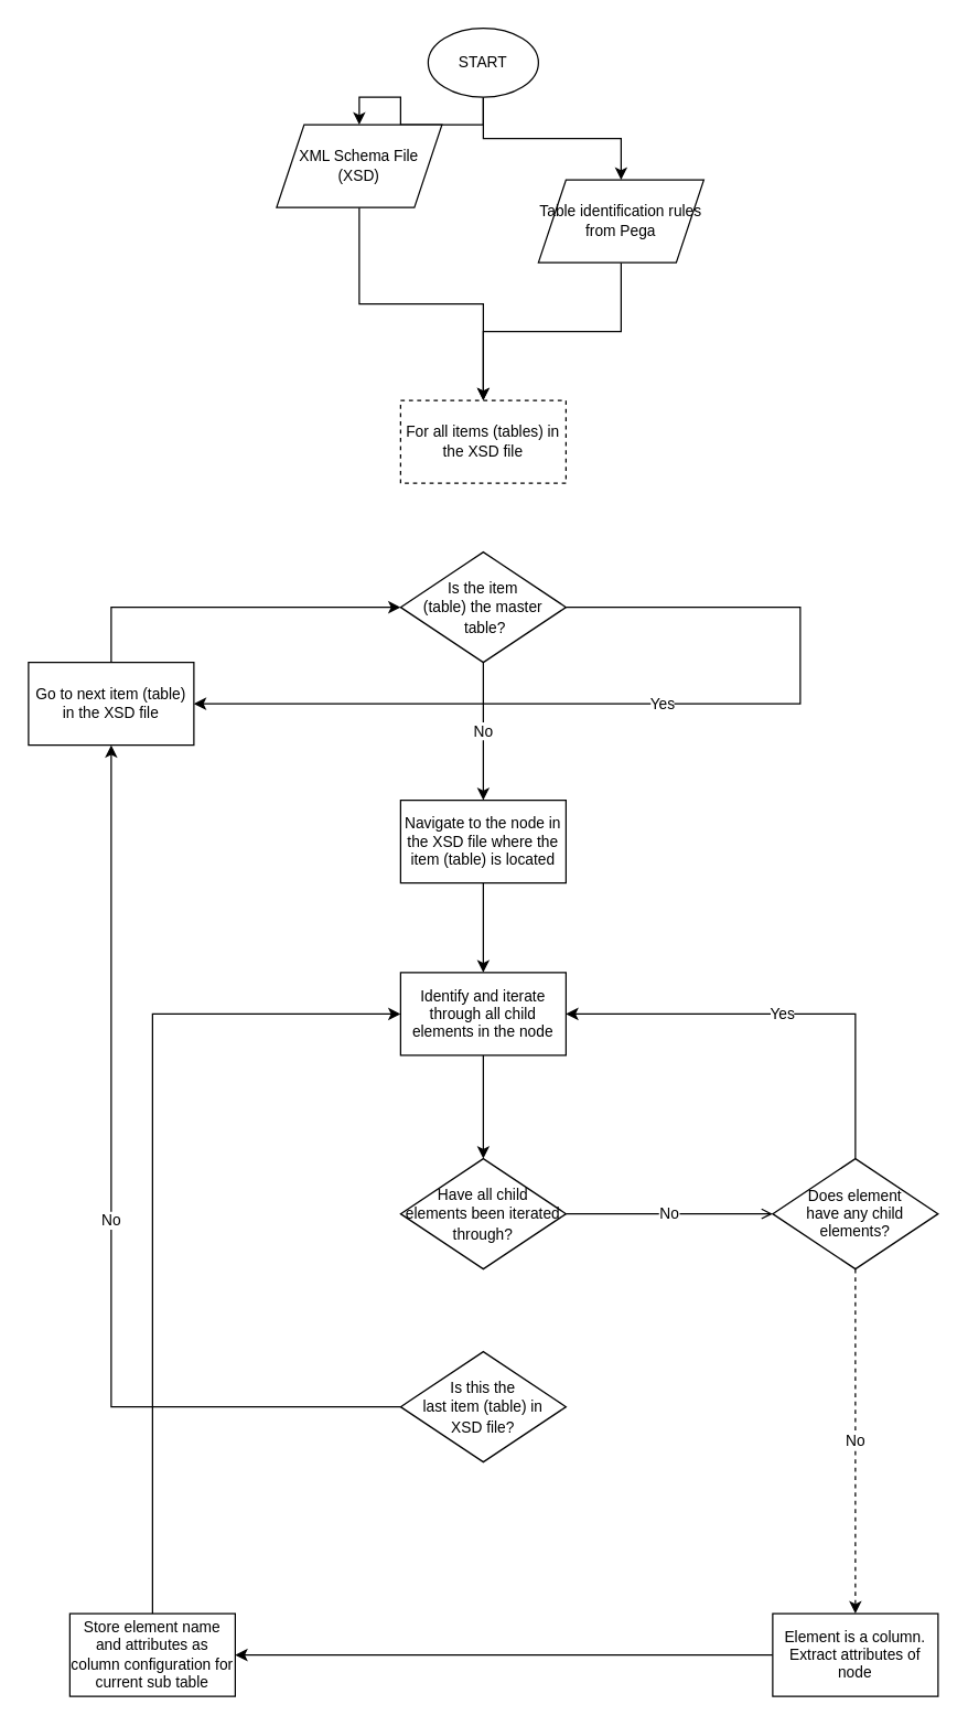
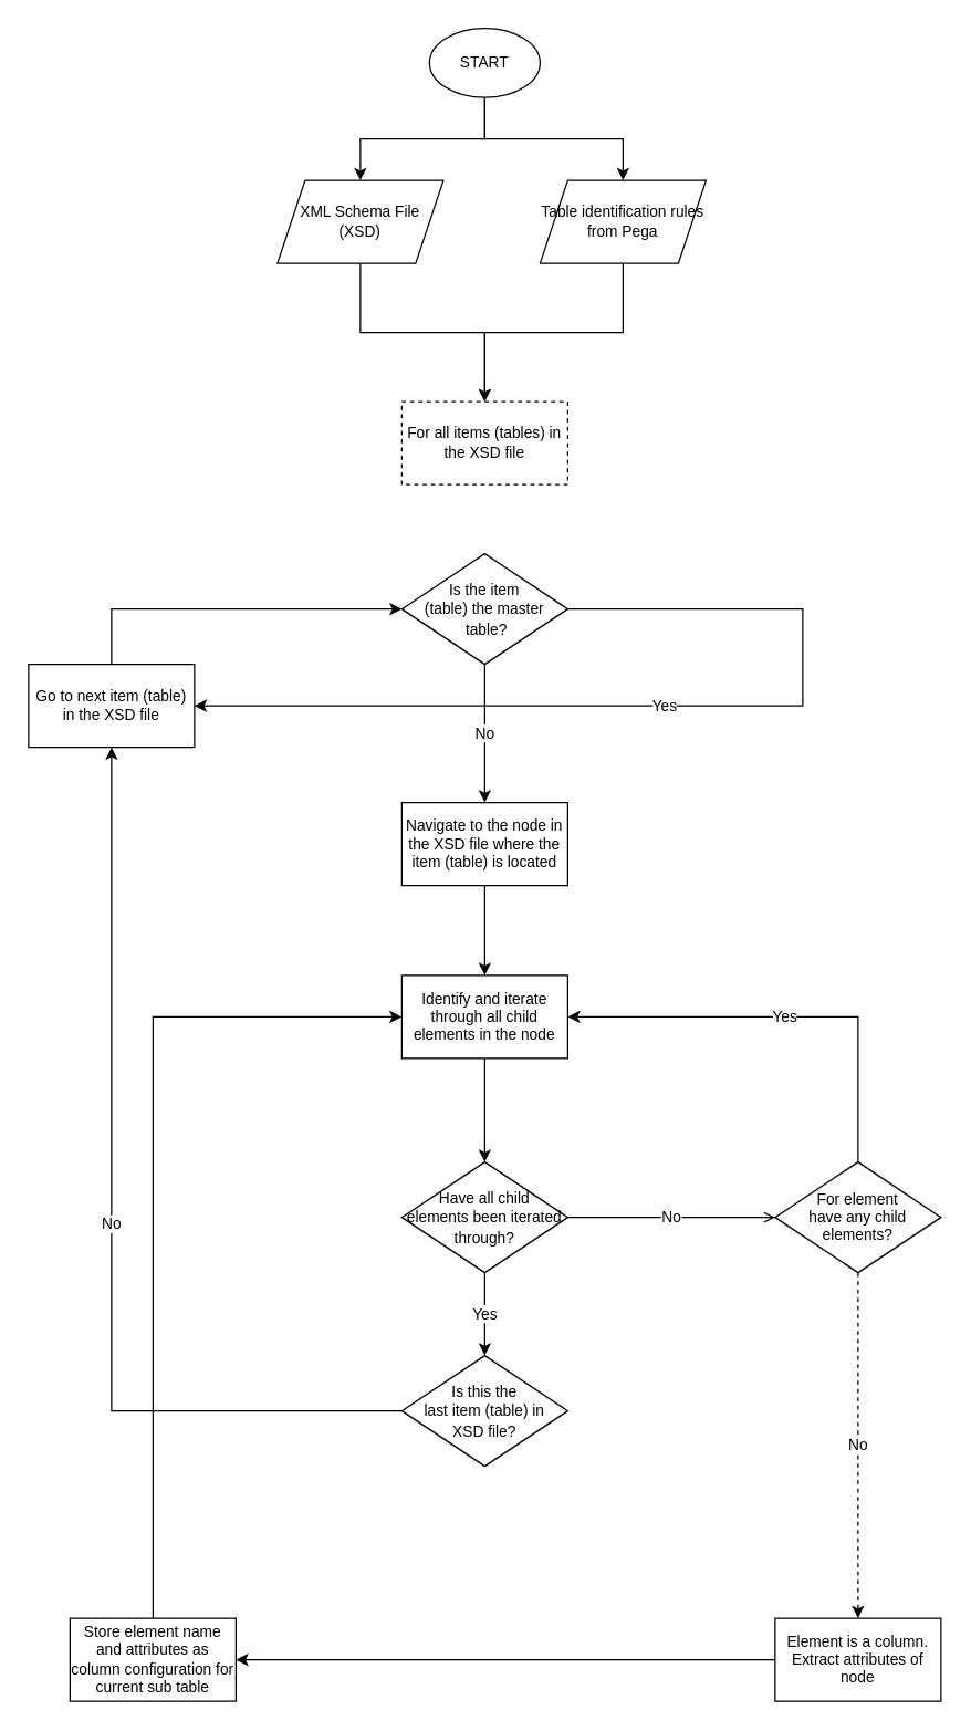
  <mxCell id="0" />
  <mxCell id="1" parent="0" />
  <mxCell id="2" style="edgeStyle=orthogonalEdgeStyle;rounded=0;orthogonalLoop=1;jettySize=auto;html=1;fontSize=11;" parent="1" source="4" target="6" edge="1"><mxGeometry relative="1" as="geometry" /></mxCell>
  <mxCell id="3" style="edgeStyle=orthogonalEdgeStyle;rounded=0;orthogonalLoop=1;jettySize=auto;html=1;fontSize=11;" parent="1" source="4" target="8" edge="1"><mxGeometry relative="1" as="geometry" /></mxCell>
  <mxCell id="4" value="START" style="ellipse;whiteSpace=wrap;html=1;fontSize=11;" parent="1" vertex="1"><mxGeometry x="310" y="20" width="80" height="50" as="geometry" /></mxCell>
  <mxCell id="5" style="edgeStyle=orthogonalEdgeStyle;rounded=0;orthogonalLoop=1;jettySize=auto;html=1;fontSize=11;" parent="1" source="6" target="9" edge="1"><mxGeometry relative="1" as="geometry" /></mxCell>
- <mxCell id="6" value="XML Schema File&lt;br style=&quot;font-size: 11px;&quot;&gt;(XSD)" style="shape=parallelogram;perimeter=parallelogramPerimeter;whiteSpace=wrap;html=1;fixedSize=1;fontSize=11;" parent="1" vertex="1"><mxGeometry x="200" y="90" width="120" height="60" as="geometry" /></mxCell>
+ <mxCell id="6" value="XML Schema File&lt;br style=&quot;font-size: 11px;&quot;&gt;(XSD)" style="shape=parallelogram;perimeter=parallelogramPerimeter;whiteSpace=wrap;html=1;fixedSize=1;fontSize=11;" parent="1" vertex="1"><mxGeometry x="200" y="130" width="120" height="60" as="geometry" /></mxCell>
  <mxCell id="7" style="edgeStyle=orthogonalEdgeStyle;rounded=0;orthogonalLoop=1;jettySize=auto;html=1;entryX=0.5;entryY=0;entryDx=0;entryDy=0;fontSize=11;" parent="1" source="8" target="9" edge="1"><mxGeometry relative="1" as="geometry" /></mxCell>
  <mxCell id="8" value="Table identification rules from Pega" style="shape=parallelogram;perimeter=parallelogramPerimeter;whiteSpace=wrap;html=1;fixedSize=1;fontSize=11;" parent="1" vertex="1"><mxGeometry x="390" y="130" width="120" height="60" as="geometry" /></mxCell>
  <mxCell id="9" value="For all items (tables) in the XSD file" style="rounded=0;whiteSpace=wrap;html=1;fontSize=11;dashed=1;" parent="1" vertex="1"><mxGeometry x="290" y="290" width="120" height="60" as="geometry" /></mxCell>
  <mxCell id="10" style="edgeStyle=orthogonalEdgeStyle;rounded=0;orthogonalLoop=1;jettySize=auto;html=1;entryX=0.5;entryY=0;entryDx=0;entryDy=0;fontSize=11;" parent="1" source="23" target="12" edge="1"><mxGeometry relative="1" as="geometry"><mxPoint x="350" y="764.5" as="sourcePoint" /></mxGeometry></mxCell>
  <mxCell id="11" style="edgeStyle=orthogonalEdgeStyle;rounded=0;orthogonalLoop=1;jettySize=auto;html=1;fontSize=11;" parent="1" source="12" target="14" edge="1"><mxGeometry relative="1" as="geometry" /></mxCell>
  <mxCell id="12" value="Identify and iterate through all child elements in the node" style="rounded=0;whiteSpace=wrap;html=1;fontSize=11;" parent="1" vertex="1"><mxGeometry x="290" y="705" width="120" height="60" as="geometry" /></mxCell>
  <mxCell id="13" value="No" style="edgeStyle=orthogonalEdgeStyle;rounded=0;orthogonalLoop=1;jettySize=auto;html=1;entryX=0;entryY=0.5;entryDx=0;entryDy=0;fontSize=11;endArrow=open;" parent="1" source="14" target="21" edge="1"><mxGeometry relative="1" as="geometry" /></mxCell>
  <mxCell id="14" value="&lt;font style=&quot;font-size: 11px&quot;&gt;Have all child &lt;br&gt;elements been iterated &lt;br&gt;through?&lt;/font&gt;" style="rhombus;whiteSpace=wrap;html=1;" parent="1" vertex="1"><mxGeometry x="290" y="840" width="120" height="80" as="geometry" /></mxCell>
  <mxCell id="15" style="edgeStyle=orthogonalEdgeStyle;rounded=0;orthogonalLoop=1;jettySize=auto;html=1;fontSize=11;" parent="1" source="16" target="18" edge="1"><mxGeometry relative="1" as="geometry" /></mxCell>
  <mxCell id="16" value="Element is a column. Extract attributes of node" style="rounded=0;whiteSpace=wrap;html=1;fontSize=11;" parent="1" vertex="1"><mxGeometry x="560" y="1170" width="120" height="60" as="geometry" /></mxCell>
  <mxCell id="17" style="edgeStyle=orthogonalEdgeStyle;rounded=0;orthogonalLoop=1;jettySize=auto;html=1;entryX=0;entryY=0.5;entryDx=0;entryDy=0;fontSize=11;" parent="1" source="18" target="12" edge="1"><mxGeometry relative="1" as="geometry"><Array as="points"><mxPoint x="110" y="735" /></Array></mxGeometry></mxCell>
  <mxCell id="18" value="Store element name and attributes as column configuration for current sub table" style="rounded=0;whiteSpace=wrap;html=1;fontSize=11;" parent="1" vertex="1"><mxGeometry x="50" y="1170" width="120" height="60" as="geometry" /></mxCell>
  <mxCell id="19" value="No" style="edgeStyle=orthogonalEdgeStyle;rounded=0;orthogonalLoop=1;jettySize=auto;html=1;fontSize=11;dashed=1;" parent="1" source="21" target="16" edge="1"><mxGeometry relative="1" as="geometry" /></mxCell>
  <mxCell id="20" value="Yes" style="edgeStyle=orthogonalEdgeStyle;rounded=0;orthogonalLoop=1;jettySize=auto;html=1;entryX=1;entryY=0.5;entryDx=0;entryDy=0;" parent="1" source="21" target="12" edge="1"><mxGeometry relative="1" as="geometry"><mxPoint x="620" y="710" as="targetPoint" /><Array as="points"><mxPoint x="620" y="735" /></Array></mxGeometry></mxCell>
- <mxCell id="21" value="Does element &lt;br style=&quot;font-size: 11px;&quot;&gt;have any child elements?" style="rhombus;whiteSpace=wrap;html=1;fontSize=11;" parent="1" vertex="1"><mxGeometry x="560" y="840" width="120" height="80" as="geometry" /></mxCell>
+ <mxCell id="21" value="For element &lt;br style=&quot;font-size: 11px;&quot;&gt;have any child elements?" style="rhombus;whiteSpace=wrap;html=1;fontSize=11;" parent="1" vertex="1"><mxGeometry x="560" y="840" width="120" height="80" as="geometry" /></mxCell>
  <mxCell id="22" value="No" style="edgeStyle=orthogonalEdgeStyle;rounded=0;orthogonalLoop=1;jettySize=auto;html=1;entryX=0.5;entryY=1;entryDx=0;entryDy=0;" parent="1" edge="1"><mxGeometry relative="1" as="geometry"><mxPoint x="620" y="565" as="sourcePoint" /></mxGeometry></mxCell>
  <mxCell id="23" value="Navigate to the node in the XSD file where the item (table) is located" style="rounded=0;whiteSpace=wrap;html=1;fontSize=11;" parent="1" vertex="1"><mxGeometry x="290" y="580" width="120" height="60" as="geometry" /></mxCell>
  <mxCell id="24" value="&lt;span style=&quot;font-size: 11px&quot;&gt;Is this the &lt;br&gt;last item (table) in &lt;br&gt;XSD file?&lt;/span&gt;" style="rhombus;whiteSpace=wrap;html=1;" parent="1" vertex="1"><mxGeometry x="290" y="980" width="120" height="80" as="geometry" /></mxCell>
+ <mxCell id="25" value="Yes" style="edgeStyle=orthogonalEdgeStyle;rounded=0;orthogonalLoop=1;jettySize=auto;html=1;entryX=0.5;entryY=0;entryDx=0;entryDy=0;fontSize=11;" parent="1" source="14" target="24" edge="1"><mxGeometry relative="1" as="geometry"><mxPoint x="350" y="920" as="sourcePoint" /><mxPoint x="350" y="1110" as="targetPoint" /></mxGeometry></mxCell>
  <mxCell id="26" style="edgeStyle=orthogonalEdgeStyle;rounded=0;orthogonalLoop=1;jettySize=auto;html=1;entryX=0;entryY=0.5;entryDx=0;entryDy=0;" parent="1" source="27" target="31" edge="1"><mxGeometry relative="1" as="geometry"><Array as="points"><mxPoint x="80" y="440" /></Array></mxGeometry></mxCell>
  <mxCell id="27" value="Go to next item (table) in the XSD file" style="rounded=0;whiteSpace=wrap;html=1;fontSize=11;" parent="1" vertex="1"><mxGeometry x="20" y="480" width="120" height="60" as="geometry" /></mxCell>
  <mxCell id="28" value="No" style="edgeStyle=orthogonalEdgeStyle;rounded=0;orthogonalLoop=1;jettySize=auto;html=1;" parent="1" source="24" target="27" edge="1"><mxGeometry relative="1" as="geometry"><mxPoint x="290" y="1020" as="sourcePoint" /><mxPoint x="80" y="690" as="targetPoint" /><Array as="points"><mxPoint x="80" y="1020" /></Array></mxGeometry></mxCell>
  <mxCell id="29" value="No" style="edgeStyle=orthogonalEdgeStyle;rounded=0;orthogonalLoop=1;jettySize=auto;html=1;" parent="1" source="31" target="23" edge="1"><mxGeometry relative="1" as="geometry" /></mxCell>
  <mxCell id="30" value="Yes" style="edgeStyle=orthogonalEdgeStyle;rounded=0;orthogonalLoop=1;jettySize=auto;html=1;exitX=1;exitY=0.5;exitDx=0;exitDy=0;entryX=1;entryY=0.5;entryDx=0;entryDy=0;" parent="1" source="31" target="27" edge="1"><mxGeometry relative="1" as="geometry"><Array as="points"><mxPoint x="580" y="440" /><mxPoint x="580" y="510" /></Array></mxGeometry></mxCell>
  <mxCell id="31" value="&lt;span style=&quot;font-size: 11px&quot;&gt;Is the item &lt;br&gt;(table) the master&lt;br&gt;&amp;nbsp;table?&lt;/span&gt;" style="rhombus;whiteSpace=wrap;html=1;" parent="1" vertex="1"><mxGeometry x="290" y="400" width="120" height="80" as="geometry" /></mxCell>
